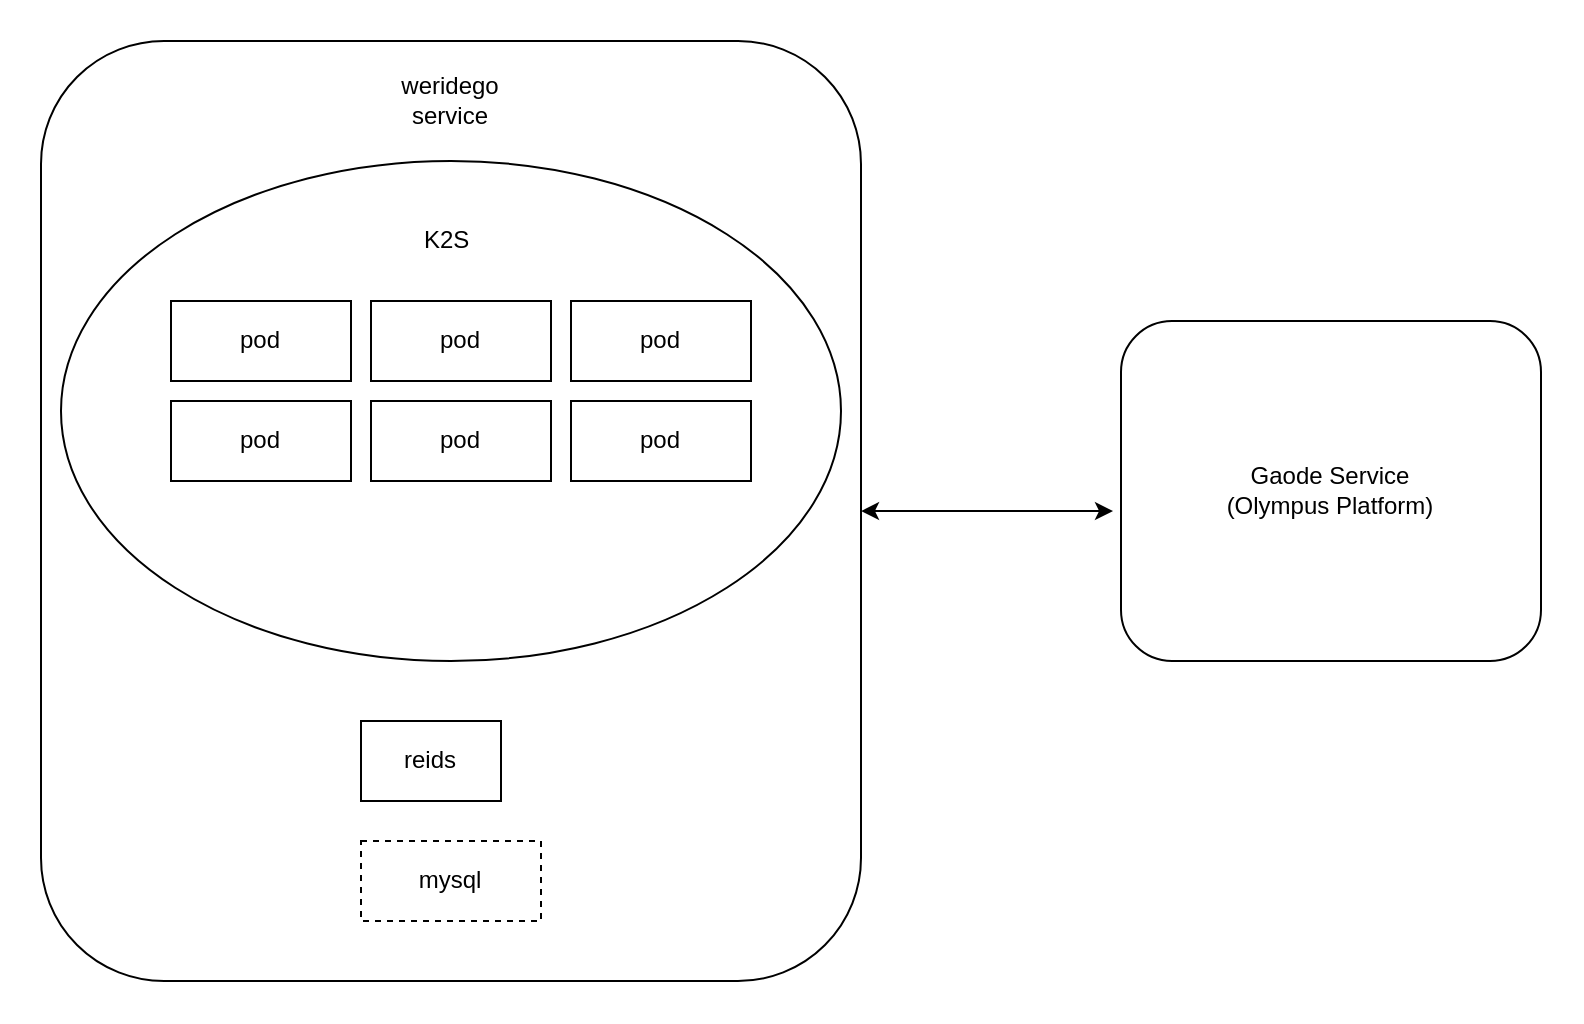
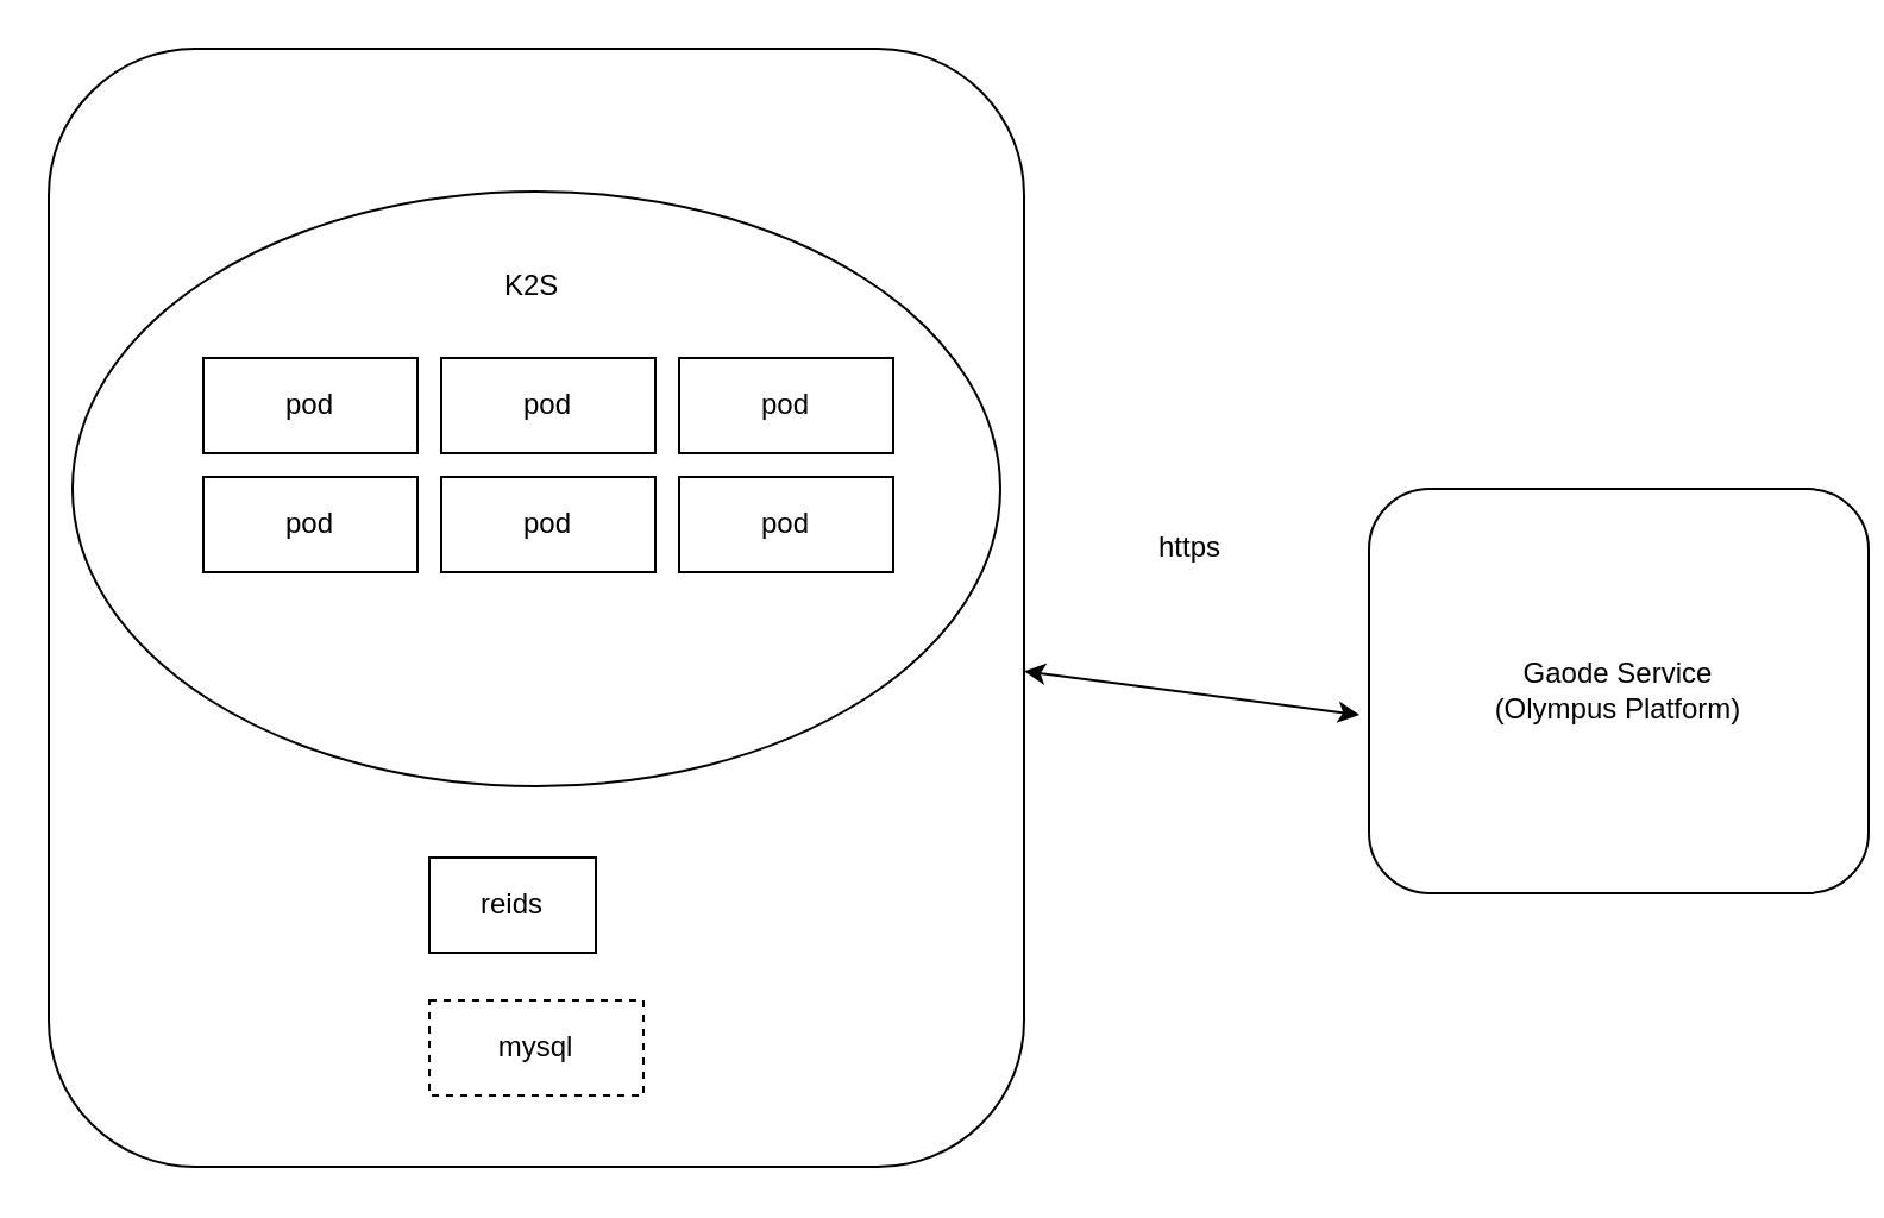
  <mxCell id="0" />
  <mxCell id="1" parent="0" />
  <mxCell id="2" value="" style="rounded=1;whiteSpace=wrap;html=1;" parent="1" vertex="1"><mxGeometry x="20" y="20" width="410" height="470" as="geometry" /></mxCell>
- <mxCell id="3" value="Gaode Service&lt;br&gt;(Olympus Platform)" style="rounded=1;whiteSpace=wrap;html=1;" parent="1" vertex="1"><mxGeometry x="560" y="160" width="210" height="170" as="geometry" /></mxCell>
- <mxCell id="4" value="weridego service" style="text;html=1;strokeColor=none;fillColor=none;align=center;verticalAlign=middle;whiteSpace=wrap;rounded=0;" parent="1" vertex="1"><mxGeometry x="205" y="40" width="40" height="20" as="geometry" /></mxCell>
+ <mxCell id="3" value="Gaode Service&lt;br&gt;(Olympus Platform)" style="rounded=1;whiteSpace=wrap;html=1;" parent="1" vertex="1"><mxGeometry x="575" y="205" width="210" height="170" as="geometry" /></mxCell>
  <mxCell id="5" value="reids" style="rounded=0;whiteSpace=wrap;html=1;" parent="1" vertex="1"><mxGeometry x="180" y="360" width="70" height="40" as="geometry" /></mxCell>
  <mxCell id="6" value="mysql" style="rounded=0;whiteSpace=wrap;html=1;dashed=1;" parent="1" vertex="1"><mxGeometry x="180" y="420" width="90" height="40" as="geometry" /></mxCell>
  <mxCell id="7" value="" style="ellipse;whiteSpace=wrap;html=1;" parent="1" vertex="1"><mxGeometry x="30" y="80" width="390" height="250" as="geometry" /></mxCell>
  <mxCell id="8" value="pod" style="rounded=0;whiteSpace=wrap;html=1;" parent="1" vertex="1"><mxGeometry x="85" y="150" width="90" height="40" as="geometry" /></mxCell>
  <mxCell id="9" value="&lt;span&gt;pod&lt;/span&gt;" style="rounded=0;whiteSpace=wrap;html=1;" parent="1" vertex="1"><mxGeometry x="185" y="150" width="90" height="40" as="geometry" /></mxCell>
  <mxCell id="10" value="&lt;span&gt;pod&lt;/span&gt;" style="rounded=0;whiteSpace=wrap;html=1;" parent="1" vertex="1"><mxGeometry x="85" y="200" width="90" height="40" as="geometry" /></mxCell>
  <mxCell id="11" value="&lt;span&gt;pod&lt;/span&gt;" style="rounded=0;whiteSpace=wrap;html=1;" parent="1" vertex="1"><mxGeometry x="285" y="150" width="90" height="40" as="geometry" /></mxCell>
  <mxCell id="12" value="&lt;span&gt;pod&lt;/span&gt;" style="rounded=0;whiteSpace=wrap;html=1;" parent="1" vertex="1"><mxGeometry x="185" y="200" width="90" height="40" as="geometry" /></mxCell>
  <mxCell id="13" value="&lt;span&gt;pod&lt;/span&gt;" style="rounded=0;whiteSpace=wrap;html=1;" parent="1" vertex="1"><mxGeometry x="285" y="200" width="90" height="40" as="geometry" /></mxCell>
  <mxCell id="14" value="K2S&amp;nbsp;" style="text;html=1;strokeColor=none;fillColor=none;align=center;verticalAlign=middle;whiteSpace=wrap;rounded=0;" parent="1" vertex="1"><mxGeometry x="205" y="110" width="40" height="20" as="geometry" /></mxCell>
  <mxCell id="15" value="" style="endArrow=classic;startArrow=classic;html=1;entryX=-0.019;entryY=0.559;entryDx=0;entryDy=0;entryPerimeter=0;" parent="1" source="2" target="3" edge="1"><mxGeometry width="50" height="50" relative="1" as="geometry"><mxPoint x="480" y="290" as="sourcePoint" /><mxPoint x="530" y="240" as="targetPoint" /></mxGeometry></mxCell>
+ <mxCell id="16" value="https" style="text;html=1;strokeColor=none;fillColor=none;align=center;verticalAlign=middle;whiteSpace=wrap;rounded=0;" vertex="1" parent="1"><mxGeometry x="480" y="220" width="40" height="20" as="geometry" /></mxCell>
